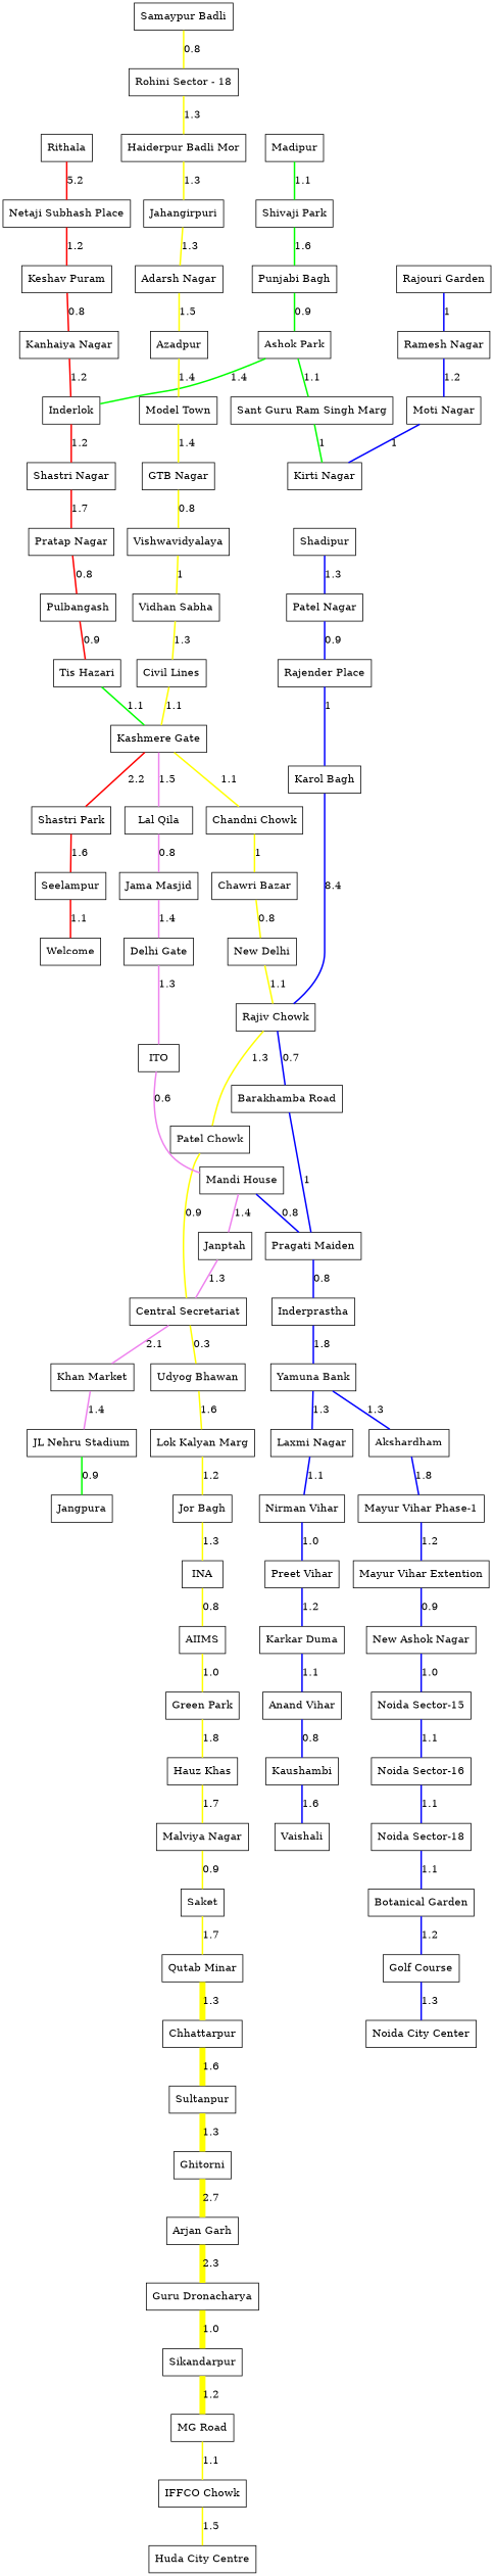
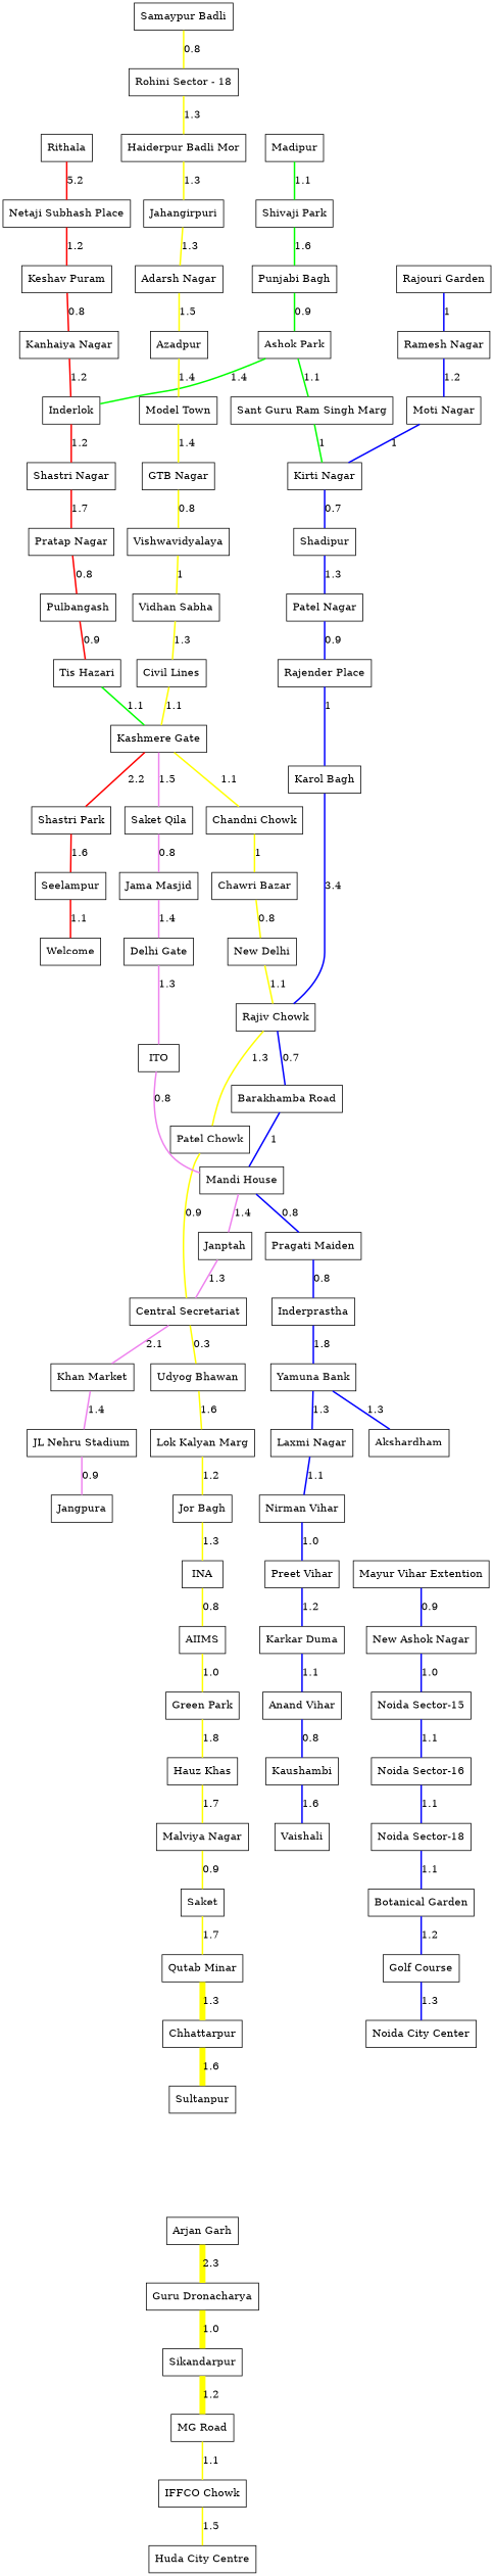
  graph {
    node [shape=rect]
    edge [color=yellow penwidth=2]
    Rithala
    "Netaji Subhash Place"
    "Keshav Puram"
    "Kanhaiya Nagar"
    Inderlok
    "Shastri Nagar"
    "Pratap Nagar"
    Pulbangash
    "Tis Hazari"
    "Kashmere Gate"
    "Shastri Park"
-   "Lal Qila"
+   "Lal Qila" [label="Saket Qila"]
    "Chandni Chowk"
    Seelampur
    "Jama Masjid"
    "Chawri Bazar"
    Welcome
    "Rajouri Garden"
    "Ramesh Nagar"
    "Moti Nagar"
    "Kirti Nagar"
    Shadipur
    "Patel Nagar"
    "Rajender Place"
    "Karol Bagh"
    "Rajiv Chowk"
    "Barakhamba Road"
    "Patel Chowk"
    "Mandi House"
    "Central Secretariat"
    "Pragati Maiden"
    Janptah
    Inderprastha
    "Yamuna Bank"
    "Laxmi Nagar"
    Akshardham
    "Nirman Vihar"
-   "Mayur Vihar Phase-1"
    "Preet Vihar"
    "Karkar Duma"
    "Anand Vihar"
    Kaushambi
    Vaishali
    "Mayur Vihar Extention"
    "New Ashok Nagar"
    "Noida Sector-15"
    "Noida Sector-16"
    "Noida Sector-18"
    "Botanical Garden"
    "Golf Course"
    "Noida City Center"
    Madipur
    "Shivaji Park"
    "Punjabi Bagh"
    "Ashok Park"
    "Sant Guru Ram Singh Marg"
    "Delhi Gate"
    ITO
    "Khan Market"
    "Udyog Bhawan"
    "JL Nehru Stadium"
    "Lok Kalyan Marg"
    Jangpura
    Vishwavidyalaya
    "Vidhan Sabha"
    "Civil Lines"
    "New Delhi"
    "Jor Bagh"
    INA
    AIIMS
    "Samaypur Badli"
    "Rohini Sector - 18"
    "Haiderpur Badli Mor"
    Jahangirpuri
    "Adarsh Nagar"
    Azadpur
    "Model Town"
    "GTB Nagar"
    "Green Park"
    "Hauz Khas"
    "Malviya Nagar"
    Saket
    "Qutab Minar"
    Chhattarpur
    Sultanpur
-   Ghitorni
    "Arjan Garh"
    "Guru Dronacharya"
    Sikandarpur
    "MG Road"
    "IFFCO Chowk"
    "Huda City Centre"
    Rithala -- "Netaji Subhash Place" [color=red label=5.2]
    "Netaji Subhash Place" -- "Keshav Puram" [color=red label=1.2]
    "Keshav Puram" -- "Kanhaiya Nagar" [color=red label=0.8]
    "Kanhaiya Nagar" -- Inderlok [color=red label=1.2]
    Inderlok -- "Shastri Nagar" [color=red label=1.2]
    "Shastri Nagar" -- "Pratap Nagar" [color=red label=1.7]
    "Pratap Nagar" -- Pulbangash [color=red label=0.8]
    Pulbangash -- "Tis Hazari" [color=red label=0.9]
    "Tis Hazari" -- "Kashmere Gate" [color=green label=1.1]
    "Kashmere Gate" -- "Shastri Park" [color=red label=2.2]
    "Kashmere Gate" -- "Lal Qila" [color=violet label=1.5]
    "Kashmere Gate" -- "Chandni Chowk" [label=1.1]
    "Shastri Park" -- Seelampur [color=red label=1.6]
    "Lal Qila" -- "Jama Masjid" [color=violet label=0.8]
    "Chandni Chowk" -- "Chawri Bazar" [label=1]
    Seelampur -- Welcome [color=red label=1.1]
    "Jama Masjid" -- "Delhi Gate" [color=violet label=1.4]
    "Chawri Bazar" -- "New Delhi" [label=0.8]
    "Rajouri Garden" -- "Ramesh Nagar" [color=blue label=1]
    "Ramesh Nagar" -- "Moti Nagar" [color=blue label=1.2]
    "Moti Nagar" -- "Kirti Nagar" [color=blue label=1]
+   "Kirti Nagar" -- Shadipur [color=blue label=0.7]
    Shadipur -- "Patel Nagar" [color=blue label=1.3]
    "Patel Nagar" -- "Rajender Place" [color=blue label=0.9]
    "Rajender Place" -- "Karol Bagh" [color=blue label=1]
-   "Karol Bagh" -- "Rajiv Chowk" [color=blue label=8.4]
+   "Karol Bagh" -- "Rajiv Chowk" [color=blue label=3.4]
    "Rajiv Chowk" -- "Barakhamba Road" [color=blue label=0.7]
    "Rajiv Chowk" -- "Patel Chowk" [label=1.3]
-   "Barakhamba Road" -- "Pragati Maiden" [color=blue label=1]
+   "Barakhamba Road" -- "Mandi House" [color=blue label=1]
    "Patel Chowk" -- "Central Secretariat" [label=0.9]
    "Mandi House" -- "Pragati Maiden" [color=blue label=0.8]
    "Mandi House" -- Janptah [color=violet label=1.4]
    "Central Secretariat" -- "Khan Market" [color=violet label=2.1]
    "Central Secretariat" -- "Udyog Bhawan" [label=0.3]
    "Pragati Maiden" -- Inderprastha [color=blue label=0.8]
    Janptah -- "Central Secretariat" [color=violet label=1.3]
    Inderprastha -- "Yamuna Bank" [color=blue label=1.8]
    "Yamuna Bank" -- "Laxmi Nagar" [color=blue label=1.3]
    "Yamuna Bank" -- Akshardham [color=blue label=1.3]
    "Laxmi Nagar" -- "Nirman Vihar" [color=blue label=1.1]
-   Akshardham -- "Mayur Vihar Phase-1" [color=blue label=1.8]
    "Nirman Vihar" -- "Preet Vihar" [color=blue label=1.0]
-   "Mayur Vihar Phase-1" -- "Mayur Vihar Extention" [color=blue label=1.2]
    "Preet Vihar" -- "Karkar Duma" [color=blue label=1.2]
    "Karkar Duma" -- "Anand Vihar" [color=blue label=1.1]
    "Anand Vihar" -- Kaushambi [color=blue label=0.8]
    Kaushambi -- Vaishali [color=blue label=1.6]
    "Mayur Vihar Extention" -- "New Ashok Nagar" [color=blue label=0.9]
    "New Ashok Nagar" -- "Noida Sector-15" [color=blue label=1.0]
    "Noida Sector-15" -- "Noida Sector-16" [color=blue label=1.1]
    "Noida Sector-16" -- "Noida Sector-18" [color=blue label=1.1]
    "Noida Sector-18" -- "Botanical Garden" [color=blue label=1.1]
    "Botanical Garden" -- "Golf Course" [color=blue label=1.2]
    "Golf Course" -- "Noida City Center" [color=blue label=1.3]
    Madipur -- "Shivaji Park" [color=green label=1.1]
    "Shivaji Park" -- "Punjabi Bagh" [color=green label=1.6]
    "Punjabi Bagh" -- "Ashok Park" [color=green label=0.9]
    "Ashok Park" -- Inderlok [color=green label=1.4]
    "Ashok Park" -- "Sant Guru Ram Singh Marg" [color=green label=1.1]
    "Sant Guru Ram Singh Marg" -- "Kirti Nagar" [color=green label=1]
    "Delhi Gate" -- ITO [color=violet label=1.3]
-   ITO -- "Mandi House" [color=violet label=0.6]
+   ITO -- "Mandi House" [color=violet label=0.8]
    "Khan Market" -- "JL Nehru Stadium" [color=violet label=1.4]
    "Udyog Bhawan" -- "Lok Kalyan Marg" [label=1.6]
-   "JL Nehru Stadium" -- Jangpura [color=green label=0.9]
+   "JL Nehru Stadium" -- Jangpura [color=violet label=0.9]
    "Lok Kalyan Marg" -- "Jor Bagh" [label=1.2]
    Vishwavidyalaya -- "Vidhan Sabha" [label=1]
    "Vidhan Sabha" -- "Civil Lines" [label=1.3]
    "Civil Lines" -- "Kashmere Gate" [label=1.1]
    "New Delhi" -- "Rajiv Chowk" [label=1.1]
    "Jor Bagh" -- INA [label=1.3]
    INA -- AIIMS [label=0.8]
    AIIMS -- "Green Park" [label=1.0]
    "Samaypur Badli" -- "Rohini Sector - 18" [label=0.8]
    "Rohini Sector - 18" -- "Haiderpur Badli Mor" [label=1.3]
    "Haiderpur Badli Mor" -- Jahangirpuri [label=1.3]
    Jahangirpuri -- "Adarsh Nagar" [label=1.3]
    "Adarsh Nagar" -- Azadpur [label=1.5]
    Azadpur -- "Model Town" [label=1.4]
    "Model Town" -- "GTB Nagar" [label=1.4]
    "GTB Nagar" -- Vishwavidyalaya [label=0.8]
    "Green Park" -- "Hauz Khas" [label=1.8]
    "Hauz Khas" -- "Malviya Nagar" [label=1.7]
    "Malviya Nagar" -- Saket [label=0.9]
    Saket -- "Qutab Minar" [label=1.7]
    "Qutab Minar" -- Chhattarpur [label=1.3 penwidth=8]
    Chhattarpur -- Sultanpur [label=1.6 penwidth=8]
-   Sultanpur -- Ghitorni [label=1.3 penwidth=8]
-   Ghitorni -- "Arjan Garh" [label=2.7 penwidth=8]
    "Arjan Garh" -- "Guru Dronacharya" [label=2.3 penwidth=8]
    "Guru Dronacharya" -- Sikandarpur [label=1.0 penwidth=8]
    Sikandarpur -- "MG Road" [label=1.2 penwidth=8]
    "MG Road" -- "IFFCO Chowk" [label=1.1]
    "IFFCO Chowk" -- "Huda City Centre" [label=1.5]
  }
